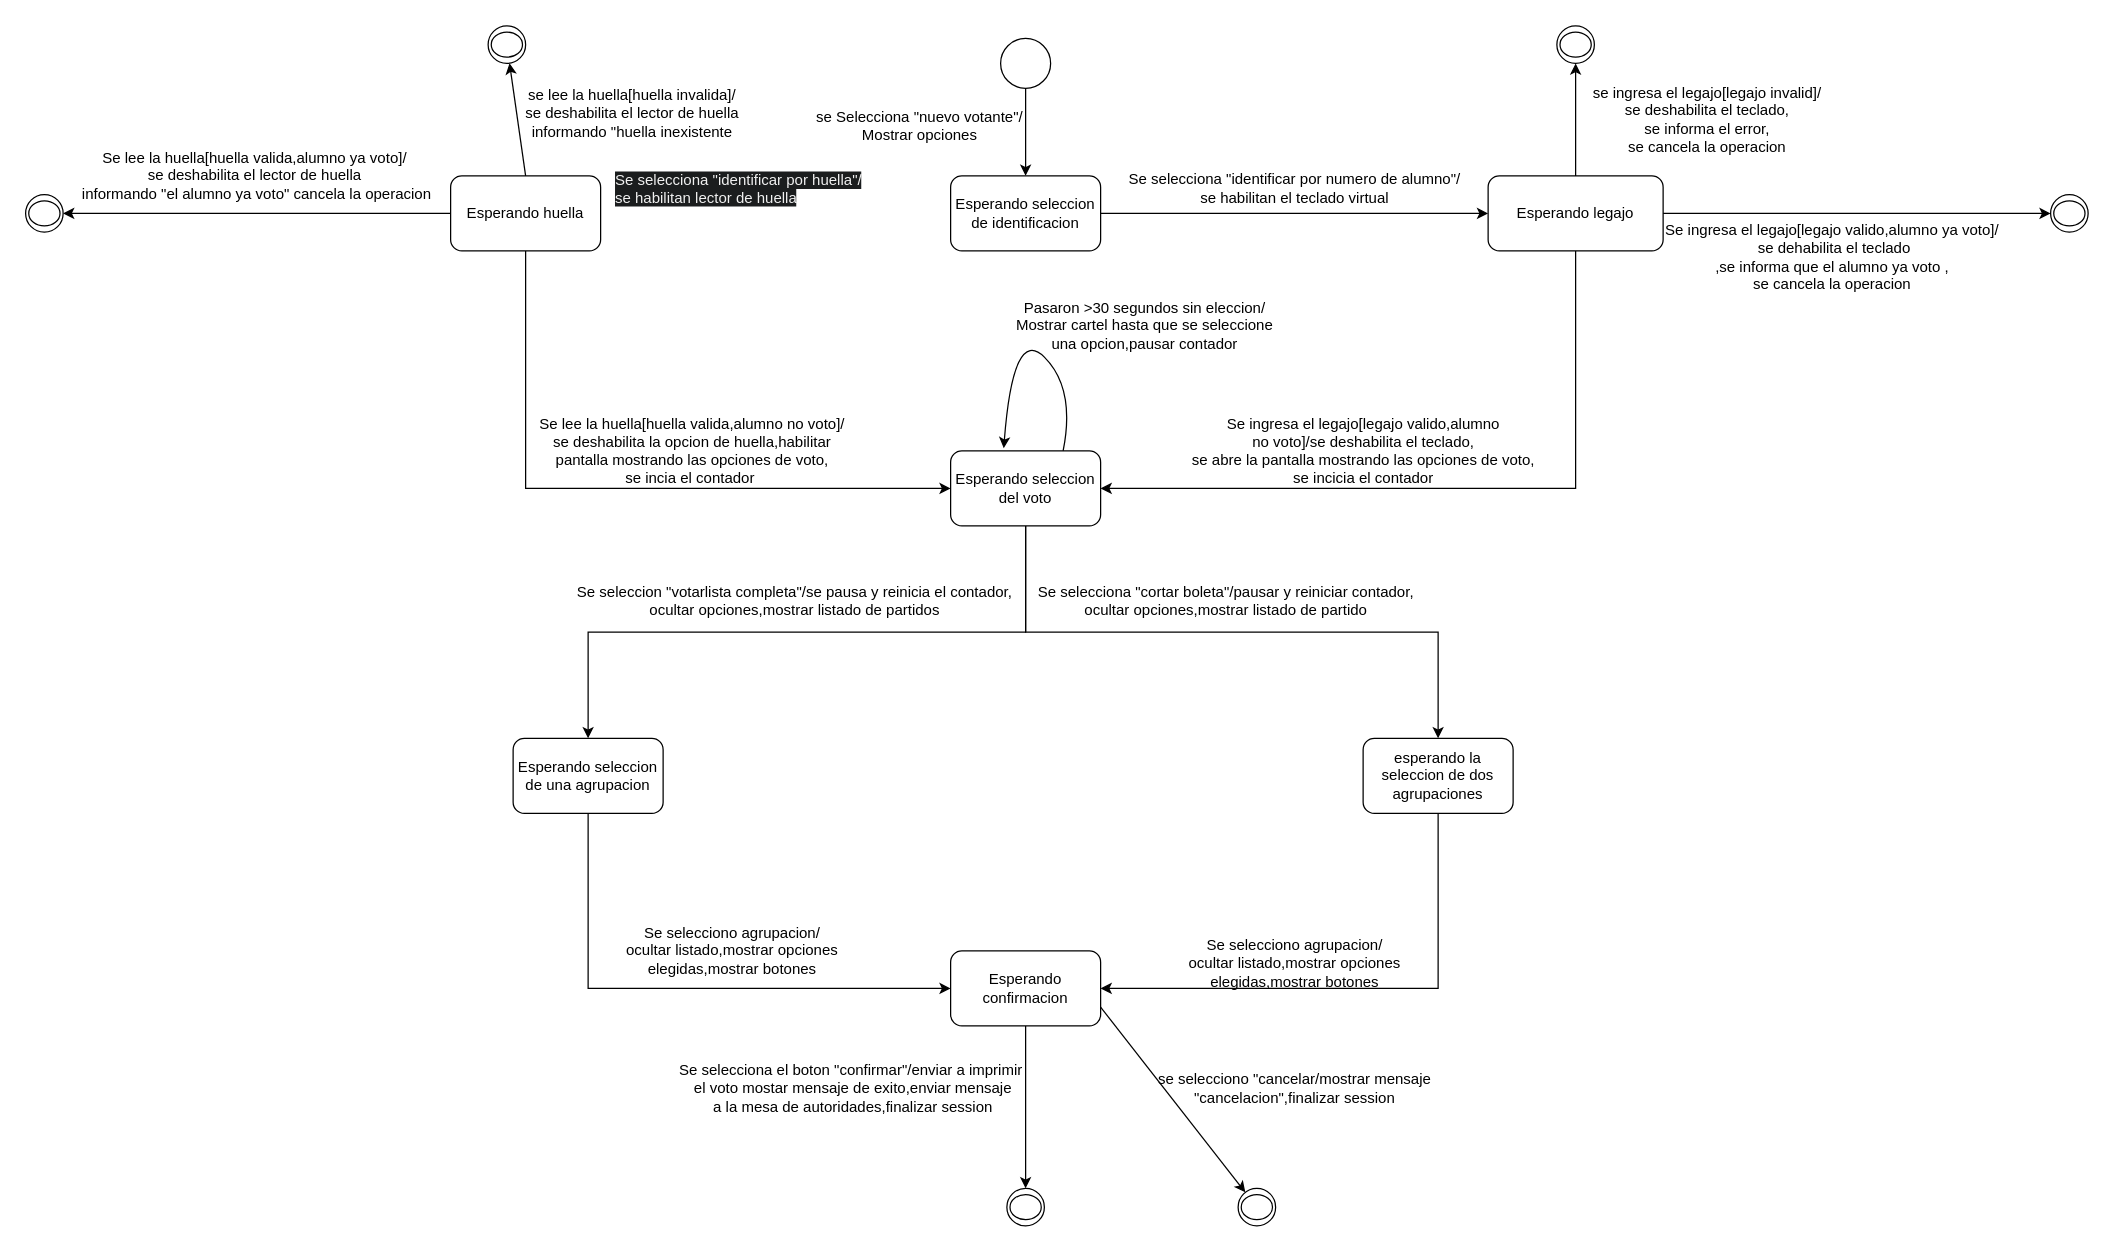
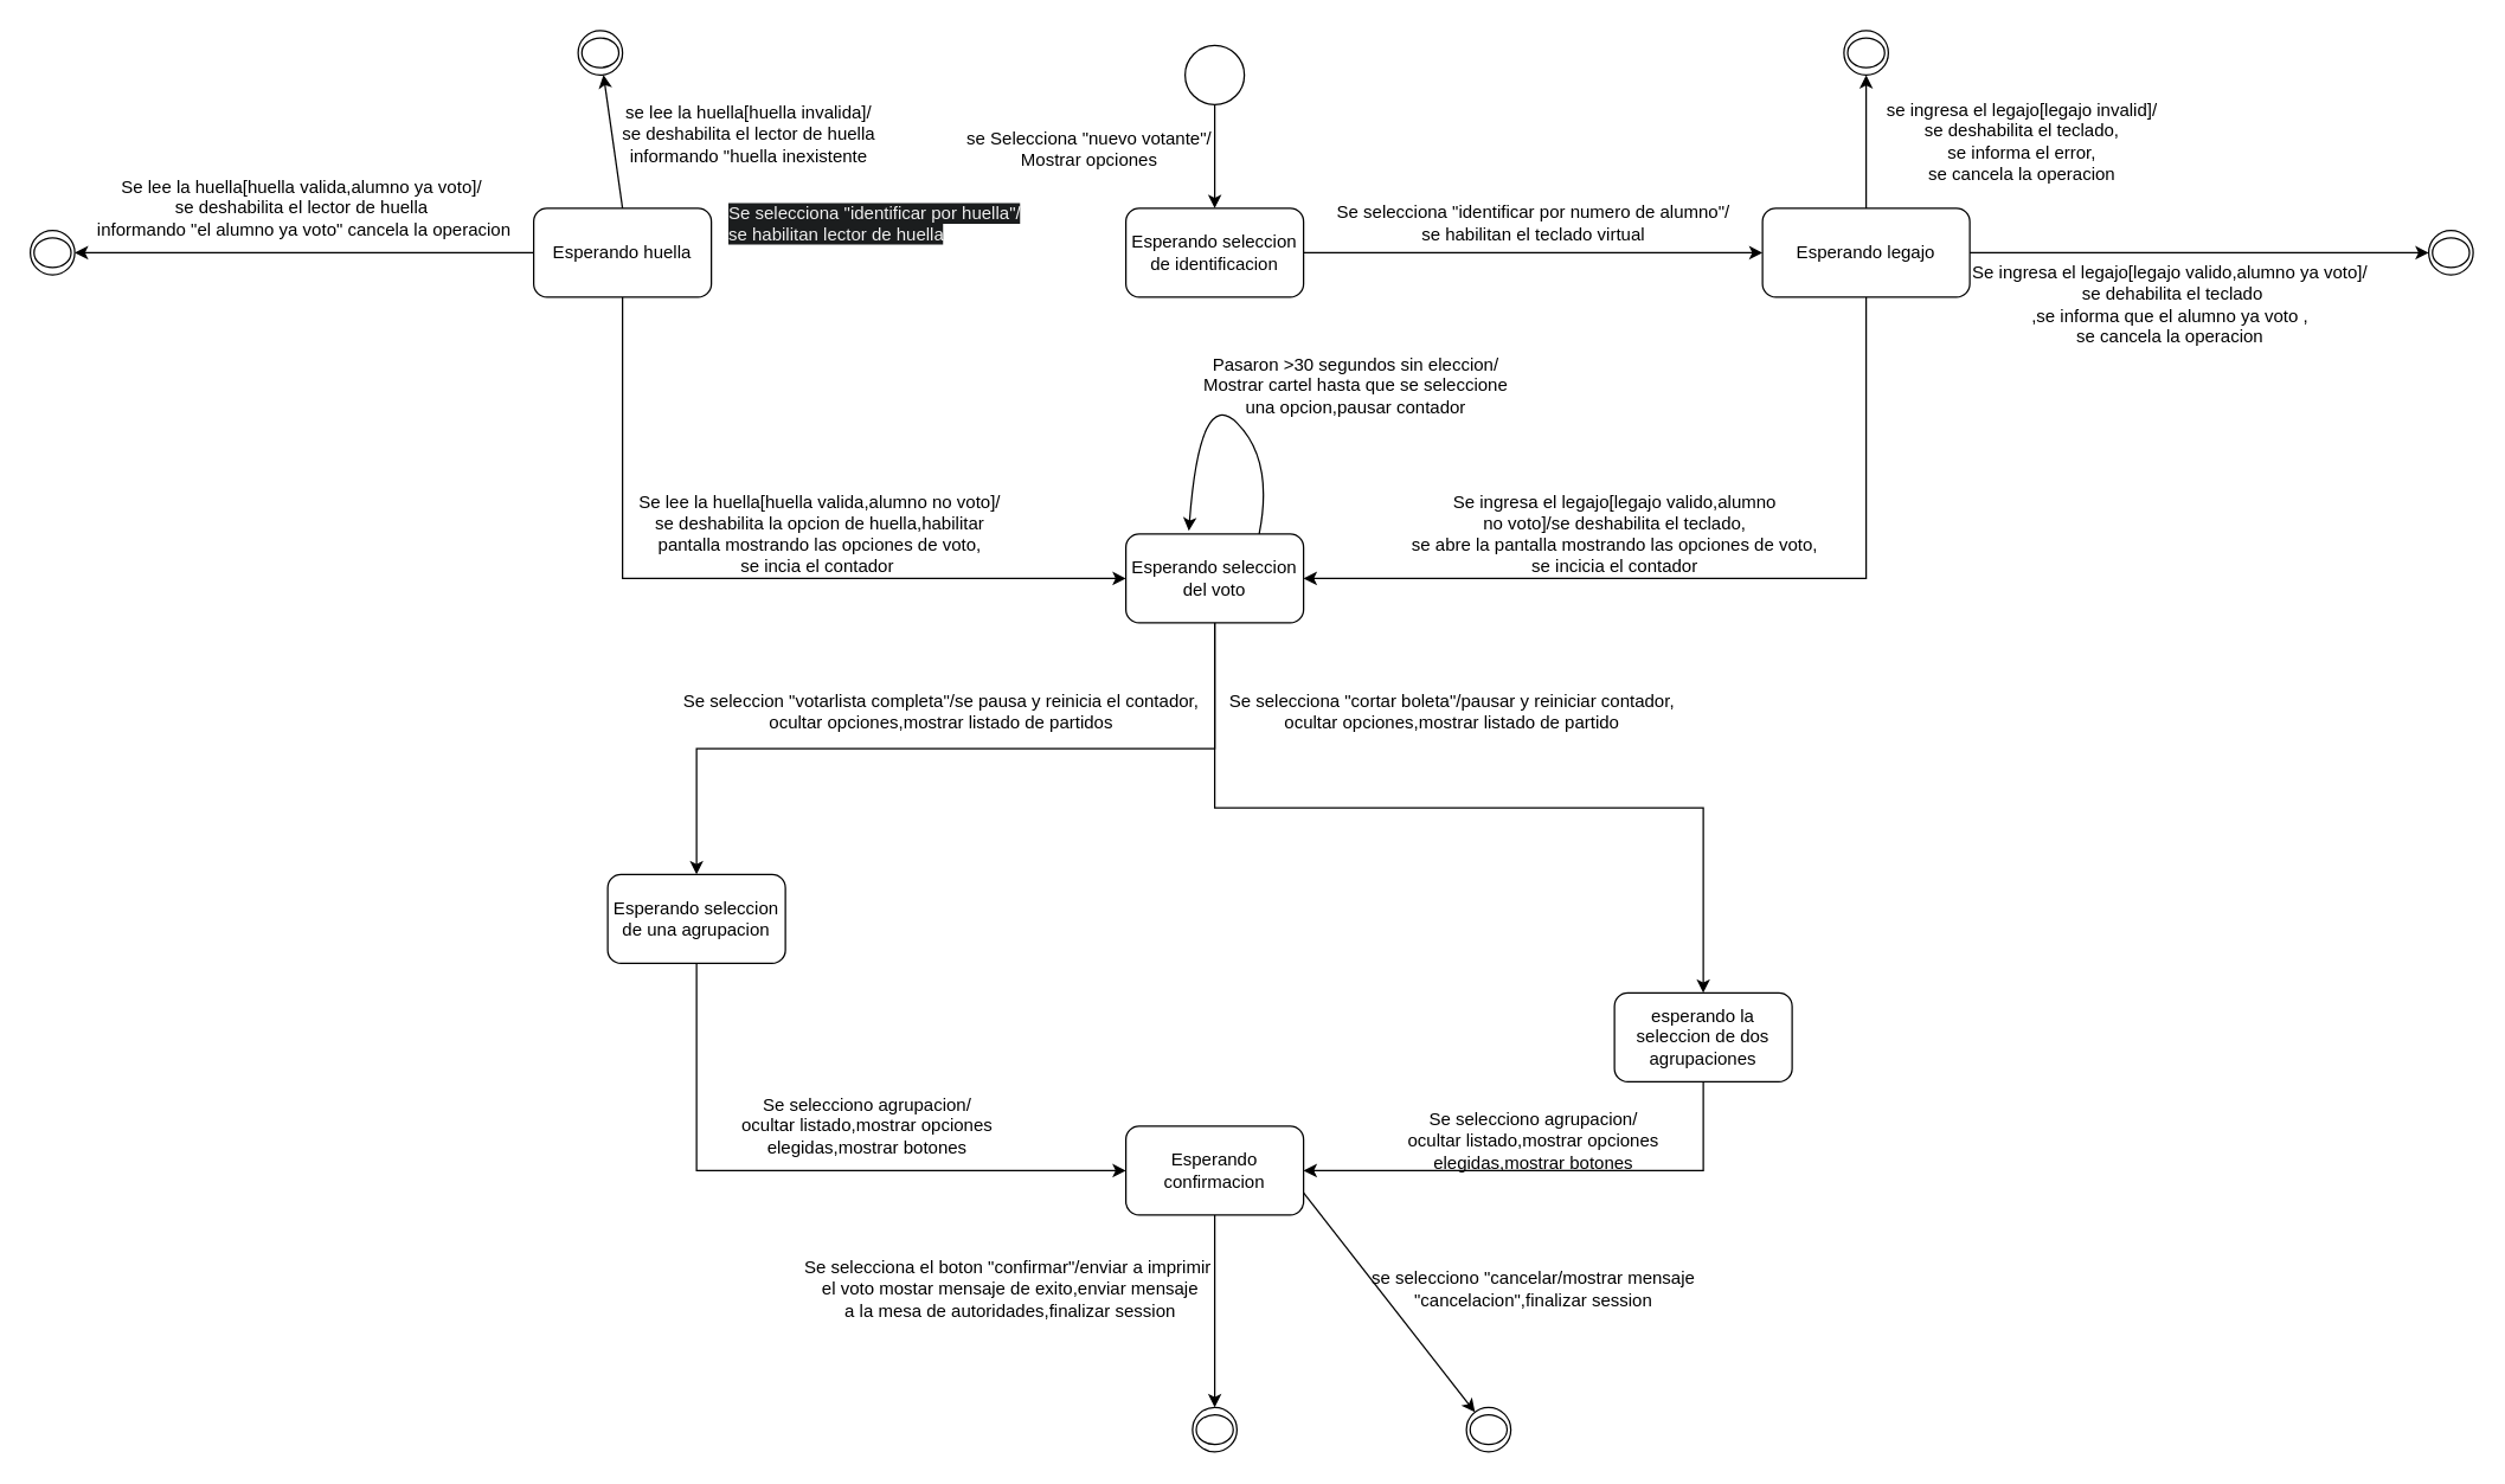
  <mxCell id="0" />
  <mxCell id="1" parent="0" />
  <mxCell id="2" style="edgeStyle=orthogonalEdgeStyle;rounded=0;orthogonalLoop=1;jettySize=auto;html=1;exitX=1;exitY=0.5;exitDx=0;exitDy=0;" edge="1" parent="1" source="3" target="8"><mxGeometry relative="1" as="geometry"><mxPoint x="1010" y="170" as="targetPoint" /></mxGeometry></mxCell>
  <mxCell id="3" value="Esperando seleccion de identificacion" style="rounded=1;whiteSpace=wrap;html=1;" vertex="1" parent="1"><mxGeometry x="760" y="140" width="120" height="60" as="geometry" /></mxCell>
  <mxCell id="4" style="edgeStyle=orthogonalEdgeStyle;rounded=0;orthogonalLoop=1;jettySize=auto;html=1;exitX=0.5;exitY=1;exitDx=0;exitDy=0;entryX=0.5;entryY=0;entryDx=0;entryDy=0;" edge="1" parent="1" source="5" target="3"><mxGeometry relative="1" as="geometry" /></mxCell>
  <mxCell id="5" value="" style="ellipse;whiteSpace=wrap;html=1;" vertex="1" parent="1"><mxGeometry x="800" y="30" width="40" height="40" as="geometry" /></mxCell>
  <mxCell id="6" value="se Selecciona &quot;nuevo votante&quot;/&lt;br&gt;Mostrar opciones" style="text;html=1;align=center;verticalAlign=middle;resizable=0;points=[];autosize=1;strokeColor=none;fillColor=none;" vertex="1" parent="1"><mxGeometry x="640" y="80" width="190" height="40" as="geometry" /></mxCell>
  <mxCell id="7" style="edgeStyle=orthogonalEdgeStyle;rounded=0;orthogonalLoop=1;jettySize=auto;html=1;exitX=0.5;exitY=1;exitDx=0;exitDy=0;entryX=1;entryY=0.5;entryDx=0;entryDy=0;" edge="1" parent="1" source="8" target="15"><mxGeometry relative="1" as="geometry" /></mxCell>
  <mxCell id="8" value="Esperando legajo" style="rounded=1;whiteSpace=wrap;html=1;" vertex="1" parent="1"><mxGeometry x="1190" y="140" width="140" height="60" as="geometry" /></mxCell>
  <mxCell id="9" value="Se selecciona &quot;identificar por numero de alumno&quot;/&lt;br&gt;se habilitan el teclado virtual" style="text;html=1;align=center;verticalAlign=middle;resizable=0;points=[];autosize=1;strokeColor=none;fillColor=none;" vertex="1" parent="1"><mxGeometry x="890" y="130" width="290" height="40" as="geometry" /></mxCell>
  <mxCell id="10" value="&lt;span style=&quot;color: rgb(240, 240, 240); font-family: Helvetica; font-size: 12px; font-style: normal; font-variant-ligatures: normal; font-variant-caps: normal; font-weight: 400; letter-spacing: normal; orphans: 2; text-align: center; text-indent: 0px; text-transform: none; widows: 2; word-spacing: 0px; -webkit-text-stroke-width: 0px; white-space: nowrap; background-color: rgb(27, 29, 30); text-decoration-thickness: initial; text-decoration-style: initial; text-decoration-color: initial; display: inline !important; float: none;&quot;&gt;Se selecciona &quot;identificar por huella&quot;/&lt;/span&gt;&lt;br style=&quot;forced-color-adjust: none; border-color: rgb(0, 0, 0); color: rgb(240, 240, 240); font-family: Helvetica; font-size: 12px; font-style: normal; font-variant-ligatures: normal; font-variant-caps: normal; font-weight: 400; letter-spacing: normal; orphans: 2; text-align: center; text-indent: 0px; text-transform: none; widows: 2; word-spacing: 0px; -webkit-text-stroke-width: 0px; white-space: nowrap; background-color: rgb(27, 29, 30); text-decoration-thickness: initial; text-decoration-style: initial; text-decoration-color: initial;&quot;&gt;&lt;span style=&quot;color: rgb(240, 240, 240); font-family: Helvetica; font-size: 12px; font-style: normal; font-variant-ligatures: normal; font-variant-caps: normal; font-weight: 400; letter-spacing: normal; orphans: 2; text-align: center; text-indent: 0px; text-transform: none; widows: 2; word-spacing: 0px; -webkit-text-stroke-width: 0px; white-space: nowrap; background-color: rgb(27, 29, 30); text-decoration-thickness: initial; text-decoration-style: initial; text-decoration-color: initial; display: inline !important; float: none;&quot;&gt;se habilitan lector de huella&lt;/span&gt;" style="text;whiteSpace=wrap;html=1;" vertex="1" parent="1"><mxGeometry x="490" y="130" width="300" height="50" as="geometry" /></mxCell>
  <mxCell id="11" style="edgeStyle=orthogonalEdgeStyle;rounded=0;orthogonalLoop=1;jettySize=auto;html=1;exitX=0.5;exitY=1;exitDx=0;exitDy=0;entryX=0;entryY=0.5;entryDx=0;entryDy=0;" edge="1" parent="1" source="12" target="15"><mxGeometry relative="1" as="geometry" /></mxCell>
  <mxCell id="12" value="Esperando huella" style="rounded=1;whiteSpace=wrap;html=1;" vertex="1" parent="1"><mxGeometry x="360" y="140" width="120" height="60" as="geometry" /></mxCell>
  <mxCell id="13" style="edgeStyle=orthogonalEdgeStyle;rounded=0;orthogonalLoop=1;jettySize=auto;html=1;exitX=0.5;exitY=1;exitDx=0;exitDy=0;entryX=0.5;entryY=0;entryDx=0;entryDy=0;" edge="1" parent="1" source="15" target="35"><mxGeometry relative="1" as="geometry" /></mxCell>
  <mxCell id="14" style="edgeStyle=orthogonalEdgeStyle;rounded=0;orthogonalLoop=1;jettySize=auto;html=1;exitX=0.5;exitY=1;exitDx=0;exitDy=0;entryX=0.5;entryY=0;entryDx=0;entryDy=0;" edge="1" parent="1" source="15" target="37"><mxGeometry relative="1" as="geometry" /></mxCell>
  <mxCell id="15" value="Esperando seleccion del voto" style="rounded=1;whiteSpace=wrap;html=1;" vertex="1" parent="1"><mxGeometry x="760" y="360" width="120" height="60" as="geometry" /></mxCell>
  <mxCell id="16" value="" style="endArrow=classic;html=1;rounded=0;exitX=0.5;exitY=0;exitDx=0;exitDy=0;" edge="1" target="17" parent="1" source="12"><mxGeometry width="50" height="50" relative="1" as="geometry"><mxPoint x="388" y="105" as="sourcePoint" /><mxPoint x="438" y="55" as="targetPoint" /></mxGeometry></mxCell>
  <mxCell id="17" value="" style="ellipse;shadow=0;fillColor=default;gradientColor=none;gradientDirection=radial;" vertex="1" parent="1"><mxGeometry x="390" y="20" width="30" height="30" as="geometry" /></mxCell>
  <mxCell id="18" value="" style="ellipse;fillColor=none;" vertex="1" parent="1"><mxGeometry x="392.5" y="25" width="25" height="20" as="geometry" /></mxCell>
  <mxCell id="19" value="se lee la huella[huella invalida]/&lt;br&gt;se deshabilita el lector de huella &lt;br&gt;informando &quot;huella inexistente" style="text;html=1;align=center;verticalAlign=middle;resizable=0;points=[];autosize=1;strokeColor=none;fillColor=none;" vertex="1" parent="1"><mxGeometry x="410" y="60" width="190" height="60" as="geometry" /></mxCell>
  <mxCell id="20" value="" style="endArrow=classic;html=1;rounded=0;exitX=0;exitY=0.5;exitDx=0;exitDy=0;" edge="1" target="21" parent="1" source="12"><mxGeometry width="50" height="50" relative="1" as="geometry"><mxPoint x="210" y="195" as="sourcePoint" /><mxPoint x="260" y="145" as="targetPoint" /></mxGeometry></mxCell>
  <mxCell id="21" value="" style="ellipse;shadow=0;fillColor=default;gradientColor=none;gradientDirection=radial;" vertex="1" parent="1"><mxGeometry x="20" y="155" width="30" height="30" as="geometry" /></mxCell>
  <mxCell id="22" value="" style="ellipse;fillColor=none;" vertex="1" parent="1"><mxGeometry x="22.5" y="160" width="25" height="20" as="geometry" /></mxCell>
  <mxCell id="23" value="Se lee la huella[huella valida,alumno ya voto]/&lt;br&gt;se deshabilita el lector de huella&lt;br&gt;&amp;nbsp;informando &quot;el alumno ya voto&quot; cancela la operacion" style="text;html=1;align=center;verticalAlign=middle;resizable=0;points=[];autosize=1;strokeColor=none;fillColor=none;" vertex="1" parent="1"><mxGeometry x="47.5" y="110" width="310" height="60" as="geometry" /></mxCell>
  <mxCell id="24" value="Se lee la huella[huella valida,alumno no voto]/&lt;br&gt;se deshabilita la opcion de huella,habilitar &lt;br&gt;pantalla mostrando las opciones de voto,&lt;br&gt;se incia el contador&amp;nbsp;" style="text;html=1;align=center;verticalAlign=middle;resizable=0;points=[];autosize=1;strokeColor=none;fillColor=none;" vertex="1" parent="1"><mxGeometry x="417.5" y="325" width="270" height="70" as="geometry" /></mxCell>
  <mxCell id="25" value="" style="endArrow=classic;html=1;rounded=0;exitX=0.5;exitY=0;exitDx=0;exitDy=0;" edge="1" target="26" parent="1" source="8"><mxGeometry width="50" height="50" relative="1" as="geometry"><mxPoint x="1227.5" y="90" as="sourcePoint" /><mxPoint x="1277.5" y="40" as="targetPoint" /></mxGeometry></mxCell>
  <mxCell id="26" value="" style="ellipse;shadow=0;fillColor=default;gradientColor=none;gradientDirection=radial;" vertex="1" parent="1"><mxGeometry x="1245" y="20" width="30" height="30" as="geometry" /></mxCell>
  <mxCell id="27" value="" style="ellipse;fillColor=none;" vertex="1" parent="1"><mxGeometry x="1247.5" y="25" width="25" height="20" as="geometry" /></mxCell>
  <mxCell id="28" value="se ingresa el legajo[legajo invalid]/&lt;br&gt;se deshabilita el teclado,&lt;br&gt;se informa el error,&lt;br&gt;se cancela la operacion" style="text;html=1;align=center;verticalAlign=middle;resizable=0;points=[];autosize=1;strokeColor=none;fillColor=none;" vertex="1" parent="1"><mxGeometry x="1260" y="60" width="210" height="70" as="geometry" /></mxCell>
  <mxCell id="29" value="" style="endArrow=classic;html=1;rounded=0;exitX=1;exitY=0.5;exitDx=0;exitDy=0;" edge="1" target="30" parent="1" source="8"><mxGeometry width="50" height="50" relative="1" as="geometry"><mxPoint x="1430" y="215" as="sourcePoint" /><mxPoint x="1480" y="165" as="targetPoint" /></mxGeometry></mxCell>
  <mxCell id="30" value="" style="ellipse;shadow=0;fillColor=default;gradientColor=none;gradientDirection=radial;" vertex="1" parent="1"><mxGeometry x="1640" y="155" width="30" height="30" as="geometry" /></mxCell>
  <mxCell id="31" value="" style="ellipse;fillColor=none;" vertex="1" parent="1"><mxGeometry x="1642.5" y="160" width="25" height="20" as="geometry" /></mxCell>
  <mxCell id="32" value="Se ingresa el legajo[legajo valido,alumno ya voto]/&lt;br&gt;&amp;nbsp;se dehabilita el teclado&lt;br&gt;,se informa que el alumno ya voto ,&lt;br&gt;se cancela la operacion" style="text;html=1;align=center;verticalAlign=middle;resizable=0;points=[];autosize=1;strokeColor=none;fillColor=none;" vertex="1" parent="1"><mxGeometry x="1320" y="170" width="290" height="70" as="geometry" /></mxCell>
  <mxCell id="33" value="Se ingresa el legajo[legajo valido,alumno &lt;br&gt;no voto]/se deshabilita el teclado,&lt;br&gt;se abre la pantalla mostrando las opciones de voto,&lt;br&gt;se incicia el contador" style="text;html=1;align=center;verticalAlign=middle;resizable=0;points=[];autosize=1;strokeColor=none;fillColor=none;" vertex="1" parent="1"><mxGeometry x="940" y="325" width="300" height="70" as="geometry" /></mxCell>
  <mxCell id="34" style="edgeStyle=orthogonalEdgeStyle;rounded=0;orthogonalLoop=1;jettySize=auto;html=1;exitX=0.5;exitY=1;exitDx=0;exitDy=0;entryX=0;entryY=0.5;entryDx=0;entryDy=0;" edge="1" parent="1" source="35" target="38"><mxGeometry relative="1" as="geometry" /></mxCell>
  <mxCell id="35" value="Esperando seleccion de una agrupacion" style="rounded=1;whiteSpace=wrap;html=1;" vertex="1" parent="1"><mxGeometry x="410" y="590" width="120" height="60" as="geometry" /></mxCell>
  <mxCell id="36" style="edgeStyle=orthogonalEdgeStyle;rounded=0;orthogonalLoop=1;jettySize=auto;html=1;exitX=0.5;exitY=1;exitDx=0;exitDy=0;entryX=1;entryY=0.5;entryDx=0;entryDy=0;" edge="1" parent="1" source="37" target="38"><mxGeometry relative="1" as="geometry" /></mxCell>
- <mxCell id="37" value="esperando la seleccion de dos agrupaciones" style="rounded=1;whiteSpace=wrap;html=1;" vertex="1" parent="1"><mxGeometry x="1090" y="590" width="120" height="60" as="geometry" /></mxCell>
+ <mxCell id="37" value="esperando la seleccion de dos agrupaciones" style="rounded=1;whiteSpace=wrap;html=1;" vertex="1" parent="1"><mxGeometry x="1090" y="670" width="120" height="60" as="geometry" /></mxCell>
  <mxCell id="38" value="Esperando confirmacion" style="rounded=1;whiteSpace=wrap;html=1;" vertex="1" parent="1"><mxGeometry x="760" y="760" width="120" height="60" as="geometry" /></mxCell>
  <mxCell id="39" value="Se selecciona &quot;cortar boleta&quot;/pausar y reiniciar contador,&lt;br&gt;ocultar opciones,mostrar listado de partido" style="text;html=1;align=center;verticalAlign=middle;resizable=0;points=[];autosize=1;strokeColor=none;fillColor=none;" vertex="1" parent="1"><mxGeometry x="820" y="460" width="320" height="40" as="geometry" /></mxCell>
  <mxCell id="40" value="Se seleccion &quot;votarlista completa&quot;/se pausa y reinicia el contador,&lt;br&gt;ocultar opciones,mostrar listado de partidos" style="text;html=1;align=center;verticalAlign=middle;resizable=0;points=[];autosize=1;strokeColor=none;fillColor=none;" vertex="1" parent="1"><mxGeometry x="450" y="460" width="370" height="40" as="geometry" /></mxCell>
  <mxCell id="41" value="" style="curved=1;endArrow=classic;html=1;rounded=0;exitX=0.75;exitY=0;exitDx=0;exitDy=0;entryX=0.354;entryY=-0.035;entryDx=0;entryDy=0;entryPerimeter=0;" edge="1" parent="1" source="15" target="15"><mxGeometry width="50" height="50" relative="1" as="geometry"><mxPoint x="810" y="310" as="sourcePoint" /><mxPoint x="720" y="260" as="targetPoint" /><Array as="points"><mxPoint x="860" y="310" /><mxPoint x="810" y="260" /></Array></mxGeometry></mxCell>
  <mxCell id="42" value="Pasaron &amp;gt;30 segundos sin eleccion/&lt;br&gt;Mostrar cartel hasta que se seleccione &lt;br&gt;una opcion,pausar contador" style="text;html=1;align=center;verticalAlign=middle;resizable=0;points=[];autosize=1;strokeColor=none;fillColor=none;" vertex="1" parent="1"><mxGeometry x="800" y="230" width="230" height="60" as="geometry" /></mxCell>
  <mxCell id="43" value="Se selecciono agrupacion/&lt;br&gt;ocultar listado,mostrar opciones &lt;br&gt;elegidas,mostrar botones" style="text;html=1;align=center;verticalAlign=middle;resizable=0;points=[];autosize=1;strokeColor=none;fillColor=none;" vertex="1" parent="1"><mxGeometry x="490" y="730" width="190" height="60" as="geometry" /></mxCell>
  <mxCell id="44" value="Se selecciono agrupacion/&lt;br&gt;ocultar listado,mostrar opciones&lt;br&gt;elegidas,mostrar botones" style="text;html=1;align=center;verticalAlign=middle;resizable=0;points=[];autosize=1;strokeColor=none;fillColor=none;" vertex="1" parent="1"><mxGeometry x="940" y="740" width="190" height="60" as="geometry" /></mxCell>
  <mxCell id="45" value="" style="endArrow=classic;html=1;rounded=0;exitX=1;exitY=0.75;exitDx=0;exitDy=0;" edge="1" target="46" parent="1" source="38"><mxGeometry width="50" height="50" relative="1" as="geometry"><mxPoint x="920" y="945" as="sourcePoint" /><mxPoint x="970" y="895" as="targetPoint" /></mxGeometry></mxCell>
  <mxCell id="46" value="" style="ellipse;shadow=0;fillColor=default;gradientColor=none;gradientDirection=radial;" vertex="1" parent="1"><mxGeometry x="990" y="950" width="30" height="30" as="geometry" /></mxCell>
  <mxCell id="47" value="" style="ellipse;fillColor=none;" vertex="1" parent="1"><mxGeometry x="992.5" y="955" width="25" height="20" as="geometry" /></mxCell>
  <mxCell id="48" value="se selecciono &quot;cancelar/mostrar mensaje &lt;br&gt;&quot;cancelacion&quot;,finalizar session" style="text;html=1;align=center;verticalAlign=middle;resizable=0;points=[];autosize=1;strokeColor=none;fillColor=none;" vertex="1" parent="1"><mxGeometry x="915" y="850" width="240" height="40" as="geometry" /></mxCell>
  <mxCell id="49" value="" style="endArrow=classic;html=1;rounded=0;exitX=0.5;exitY=1;exitDx=0;exitDy=0;" edge="1" target="50" parent="1" source="38"><mxGeometry width="50" height="50" relative="1" as="geometry"><mxPoint x="760" y="998" as="sourcePoint" /><mxPoint x="810" y="948" as="targetPoint" /></mxGeometry></mxCell>
  <mxCell id="50" value="" style="ellipse;shadow=0;fillColor=default;gradientColor=none;gradientDirection=radial;" vertex="1" parent="1"><mxGeometry x="805" y="950" width="30" height="30" as="geometry" /></mxCell>
  <mxCell id="51" value="" style="ellipse;fillColor=none;" vertex="1" parent="1"><mxGeometry x="807.5" y="955" width="25" height="20" as="geometry" /></mxCell>
  <mxCell id="52" value="Se selecciona el boton &quot;confirmar&quot;/enviar a imprimir&lt;br&gt;&amp;nbsp;el voto mostar mensaje de exito,enviar mensaje&lt;br&gt;&amp;nbsp;a la mesa de&amp;nbsp;autoridades,finalizar session" style="text;html=1;align=center;verticalAlign=middle;resizable=0;points=[];autosize=1;strokeColor=none;fillColor=none;" vertex="1" parent="1"><mxGeometry x="530" y="840" width="300" height="60" as="geometry" /></mxCell>
